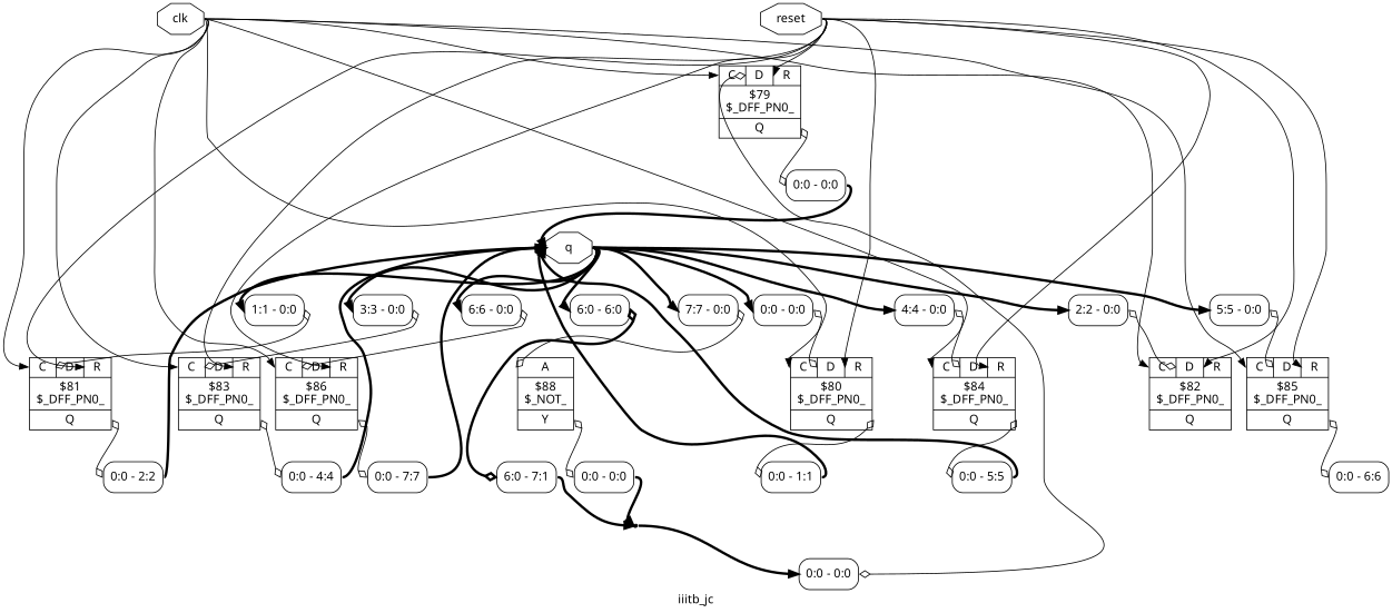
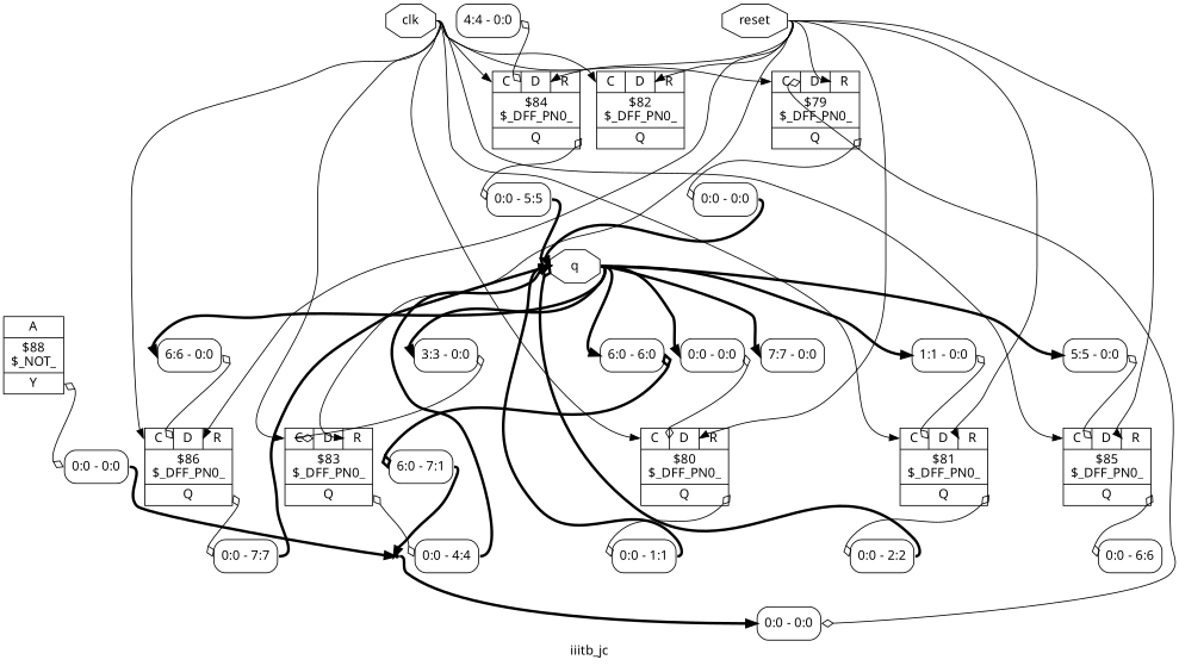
  digraph {
    fontname="Noto Sans"
    label=iiitb_jc
    rankdir=TB
    remincross=true
    node [fontname="Noto Sans" shape=record style=rounded]
    edge [color=black fontname="Noto Sans" headport=w tailport=e]
    n2 [color=black fontcolor=black label=clk shape=octagon style=""]
    c12 [label="{{<p8> C|<p9> D|<p10> R}|$79\n$_DFF_PN0_|{<p11> Q}}" style=""]
    c13 [label="{{<p8> C|<p9> D|<p10> R}|$80\n$_DFF_PN0_|{<p11> Q}}" style=""]
    c14 [label="{{<p8> C|<p9> D|<p10> R}|$81\n$_DFF_PN0_|{<p11> Q}}" style=""]
    c15 [label="{{<p8> C|<p9> D|<p10> R}|$82\n$_DFF_PN0_|{<p11> Q}}" style=""]
    c16 [label="{{<p8> C|<p9> D|<p10> R}|$83\n$_DFF_PN0_|{<p11> Q}}" style=""]
    c17 [label="{{<p8> C|<p9> D|<p10> R}|$84\n$_DFF_PN0_|{<p11> Q}}" style=""]
    c18 [label="{{<p8> C|<p9> D|<p10> R}|$85\n$_DFF_PN0_|{<p11> Q}}" style=""]
    c19 [label="{{<p8> C|<p9> D|<p10> R}|$86\n$_DFF_PN0_|{<p11> Q}}" style=""]
    x3 [label="<s0> 0:0 - 0:0 "]
    x5 [label="<s0> 0:0 - 1:1 "]
    x7 [label="<s0> 0:0 - 2:2 "]
    x11 [label="<s0> 0:0 - 4:4 "]
    x13 [label="<s0> 0:0 - 5:5 "]
    x15 [label="<s0> 0:0 - 6:6 "]
    x17 [label="<s0> 0:0 - 7:7 "]
    n3 [color=black fontcolor=black label=q shape=octagon style=""]
    x0 [label="<s0> 7:7 - 0:0 "]
    x4 [label="<s0> 0:0 - 0:0 "]
    x6 [label="<s0> 1:1 - 0:0 "]
-   x8 [label="<s0> 2:2 - 0:0 "]
    x10 [label="<s0> 3:3 - 0:0 "]
    x12 [label="<s0> 4:4 - 0:0 "]
    x14 [label="<s0> 5:5 - 0:0 "]
    x16 [label="<s0> 6:6 - 0:0 "]
    x18 [label="<s0> 6:0 - 6:0 "]
    c7 [label="{{<p5> A}|$88\n$_NOT_|{<p6> Y}}" style=""]
    x19 [label="<s0> 6:0 - 7:1 "]
    n4 [color=black fontcolor=black label=reset shape=octagon style=""]
    x1 [label="<s0> 0:0 - 0:0 "]
    n1 [shape=point style=""]
    x2 [label="<s0> 0:0 - 0:0 "]
    n2 -> c12 [headport="p8:w"]
    n2 -> c13 [headport="p8:w"]
    n2 -> c14 [headport="p8:w"]
    n2 -> c15 [headport="p8:w"]
    n2 -> c16 [headport="p8:w"]
    n2 -> c17 [headport="p8:w"]
    n2 -> c18 [headport="p8:w"]
    n2 -> c19 [headport="p8:w"]
    c12 -> x3 [arrowhead=odiamond arrowtail=odiamond dir=both tailport="p11:e"]
    c13 -> x5 [arrowhead=odiamond arrowtail=odiamond dir=both tailport="p11:e"]
    c14 -> x7 [arrowhead=odiamond arrowtail=odiamond dir=both tailport="p11:e"]
    c16 -> x11 [arrowhead=odiamond arrowtail=odiamond dir=both tailport="p11:e"]
    c17 -> x13 [arrowhead=odiamond arrowtail=odiamond dir=both tailport="p11:e"]
    c18 -> x15 [arrowhead=odiamond arrowtail=odiamond dir=both tailport="p11:e"]
    c19 -> x17 [arrowhead=odiamond arrowtail=odiamond dir=both tailport="p11:e"]
    x3 -> n3 [style="setlinewidth(3)" tailport="s0:e"]
    x5 -> n3 [style="setlinewidth(3)" tailport="s0:e"]
    x7 -> n3 [arrowhead=odiamond style="setlinewidth(3)" tailport="s0:e"]
    x11 -> n3 [style="setlinewidth(3)" tailport="s0:e"]
-   x13 -> n3 [style="setlinewidth(3)" tailport="s0:e"]
+   x13 -> n3 [style="setlinewidth(3)" tailport="s0:e" arrowhead=odiamond]
    x17 -> n3 [style="setlinewidth(3)" tailport="s0:e"]
    n3 -> x0 [headport="s0:w" style="setlinewidth(3)"]
    n3 -> x4 [headport="s0:w" style="setlinewidth(3)"]
    n3 -> x6 [headport="s0:w" style="setlinewidth(3)"]
-   n3 -> x8 [headport="s0:w" style="setlinewidth(3)"]
    n3 -> x10 [headport="s0:w" style="setlinewidth(3)"]
-   n3 -> x12 [headport="s0:w" style="setlinewidth(3)"]
    n3 -> x14 [headport="s0:w" style="setlinewidth(3)"]
    n3 -> x16 [headport="s0:w" style="setlinewidth(3)"]
    n3 -> x18 [headport="s0:w" style="setlinewidth(3)"]
-   x0 -> c7 [arrowhead=odiamond arrowtail=odiamond dir=both headport="p5:w"]
    x4 -> c13 [arrowhead=odiamond arrowtail=odiamond dir=both headport="p9:w"]
    x6 -> c14 [arrowhead=odiamond arrowtail=odiamond dir=both headport="p9:w"]
-   x8 -> c15 [arrowhead=odiamond arrowtail=odiamond dir=both headport="p9:w"]
    x10 -> c16 [arrowhead=odiamond arrowtail=odiamond dir=both headport="p9:w"]
    x12 -> c17 [arrowhead=odiamond arrowtail=odiamond dir=both headport="p9:w"]
    x14 -> c18 [arrowhead=odiamond arrowtail=odiamond dir=both headport="p9:w"]
    x16 -> c19 [arrowhead=odiamond arrowtail=odiamond dir=both headport="p9:w"]
    x18 -> x19 [arrowhead=odiamond arrowtail=odiamond dir=both style="setlinewidth(3)"]
    c7 -> x1 [arrowhead=odiamond arrowtail=odiamond dir=both tailport="p6:e"]
    x19 -> n1 [style="setlinewidth(3)" tailport="s0:e"]
    n4 -> c12 [headport="p10:w"]
    n4 -> c13 [headport="p10:w"]
    n4 -> c14 [headport="p10:w"]
    n4 -> c15 [headport="p10:w"]
    n4 -> c16 [headport="p10:w"]
    n4 -> c17 [headport="p10:w"]
    n4 -> c18 [headport="p10:w"]
    n4 -> c19 [headport="p10:w"]
    x1 -> n1 [style="setlinewidth(3)" tailport="s0:e"]
    n1 -> x2 [headport="s0:w" style="setlinewidth(3)"]
    x2 -> c12 [arrowhead=odiamond arrowtail=odiamond dir=both headport="p9:w"]
  }
